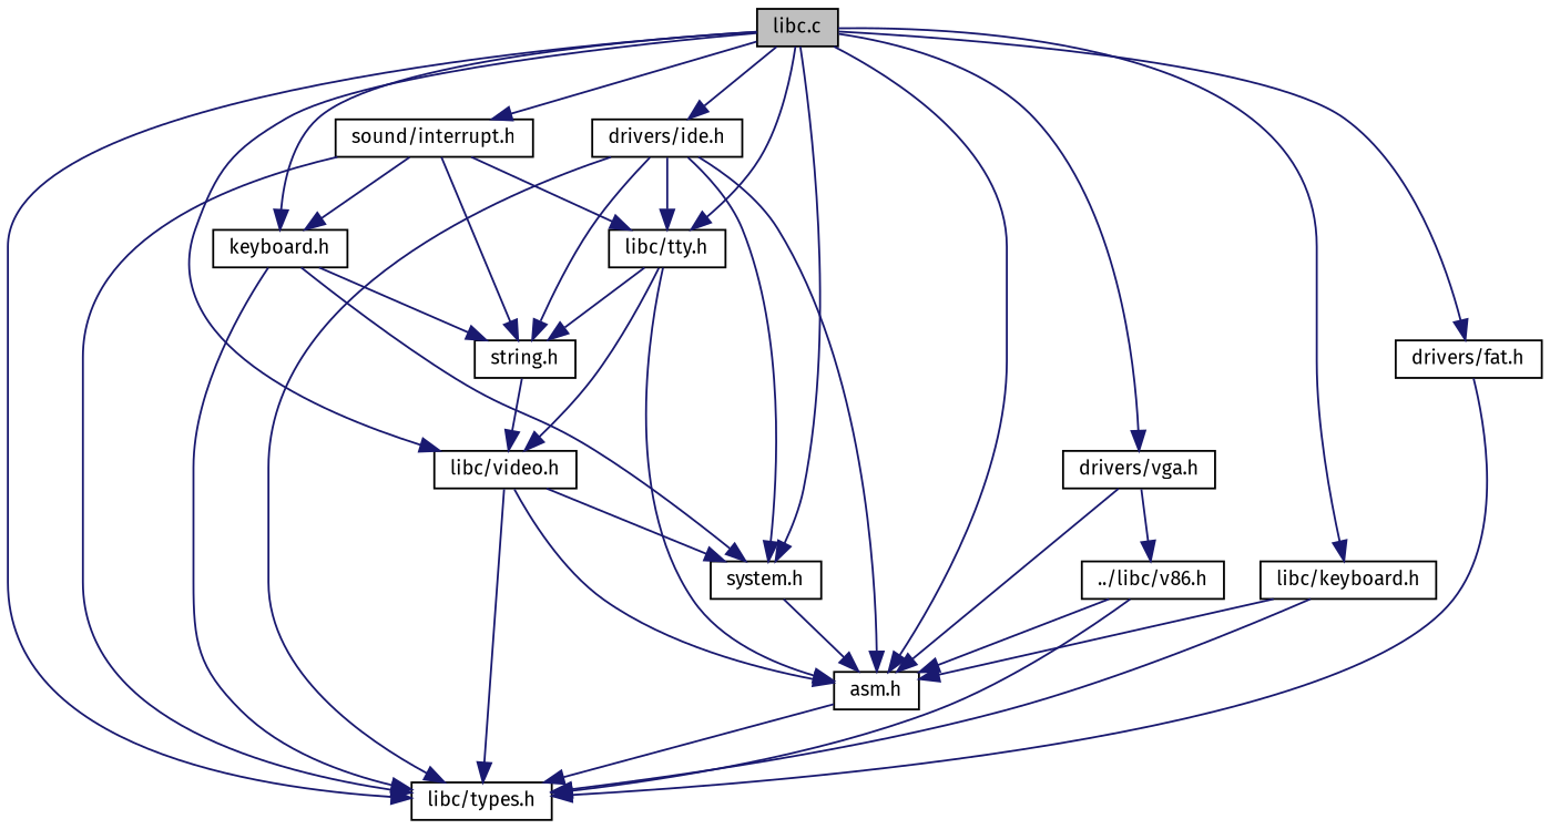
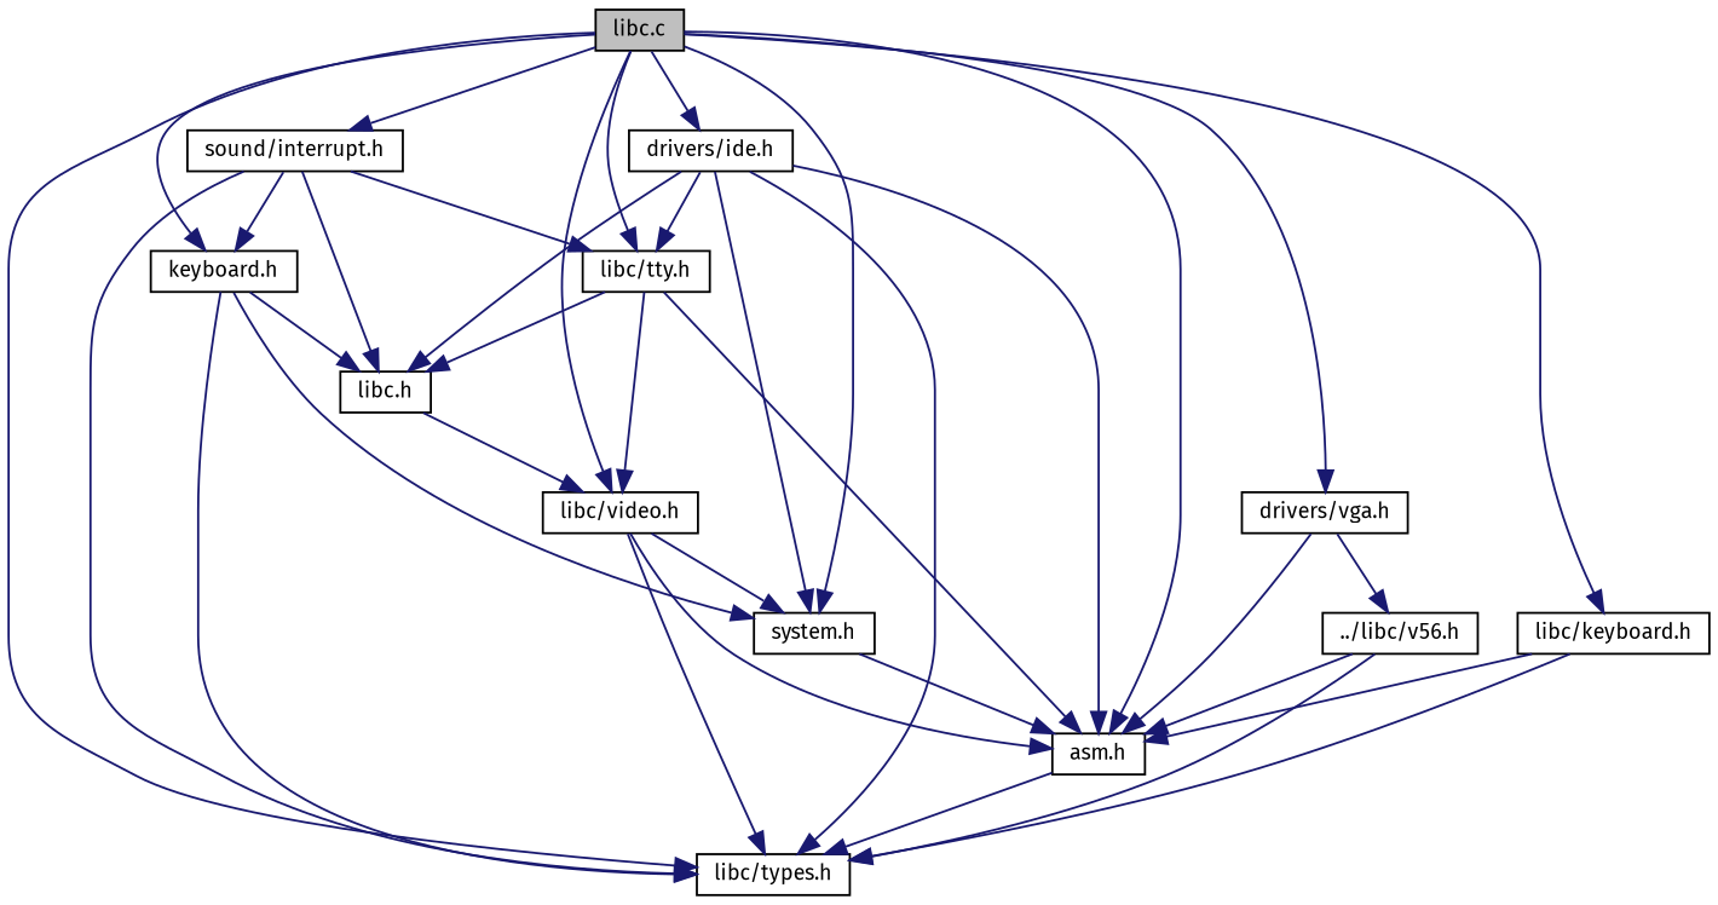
  digraph {
    fontname="Fira Sans"
    node [color=black fillcolor=white fontname="Fira Sans" fontsize=10 shape=record style=filled]
    edge [color=midnightblue fontname="Fira Sans" fontsize=10 labelfontname=Helvetica labelfontsize=10 style=solid]
    n1 [fillcolor=grey75 fontcolor=black height=0.2 label="libc.c" width=0.4]
    n2 [height=0.2 label="libc/types.h" width=0.4]
    n3 [height=0.2 label="libc/video.h" width=0.4]
    n4 [height=0.2 label="asm.h" width=0.4]
    n5 [height=0.2 label="system.h" width=0.4]
    n6 [height=0.2 label="libc/tty.h" width=0.4]
    n7 [height=0.2 label="sound/interrupt.h" width=0.4]
    n8 [height=0.2 label="keyboard.h" width=0.4]
    n9 [height=0.2 label="libc/keyboard.h" width=0.4]
    n10 [height=0.2 label="drivers/ide.h" width=0.4]
-   n11 [height=0.2 label="drivers/fat.h" width=0.4]
    n12 [height=0.2 label="drivers/vga.h" width=0.4]
-   n13 [height=0.2 label="string.h" width=0.4]
-   n14 [height=0.2 label="../libc/v86.h" width=0.4]
+   n13 [height=0.2 label="libc.h" width=0.4]
+   n14 [height=0.2 label="../libc/v56.h" width=0.4]
    n1 -> n2
    n1 -> n3
    n1 -> n4
    n1 -> n5
    n1 -> n6
    n1 -> n7
    n1 -> n8
    n1 -> n9
    n1 -> n10
-   n1 -> n11
    n1 -> n12
    n3 -> n2
    n3 -> n4
    n3 -> n5
    n4 -> n2
    n5 -> n4
    n6 -> n3
    n6 -> n4
    n6 -> n13
    n7 -> n2
    n7 -> n6
    n7 -> n8
    n7 -> n13
    n8 -> n2
    n8 -> n5
    n8 -> n13
    n9 -> n2
    n9 -> n4
    n10 -> n2
    n10 -> n4
    n10 -> n5
    n10 -> n6
    n10 -> n13
-   n11 -> n2
    n12 -> n4
    n12 -> n14
    n13 -> n3
    n14 -> n2
    n14 -> n4
  }
